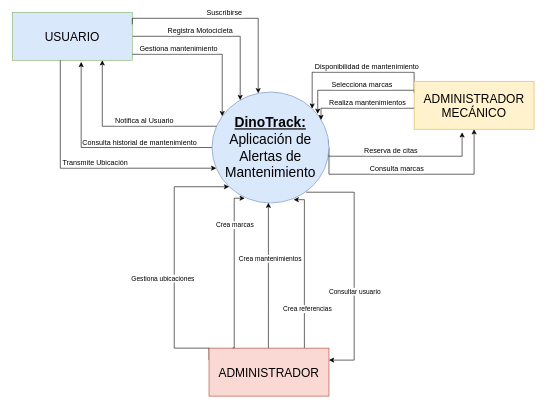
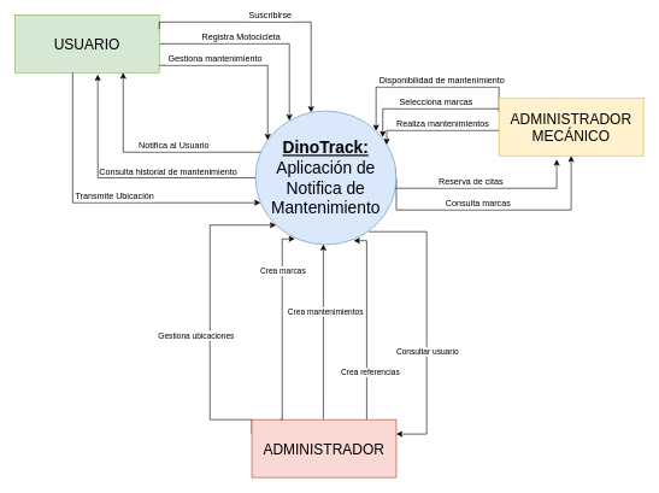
  <mxCell id="0" />
  <mxCell id="1" parent="0" />
  <mxCell id="2" style="edgeStyle=orthogonalEdgeStyle;orthogonalLoop=1;jettySize=auto;html=1;entryX=0.574;entryY=1.035;entryDx=0;entryDy=0;entryPerimeter=0;rounded=0;" parent="1" source="8" target="11" edge="1"><mxGeometry relative="1" as="geometry"><mxPoint x="140" y="110" as="targetPoint" /></mxGeometry></mxCell>
  <mxCell id="3" value="Consulta historial de mantenimiento" style="edgeLabel;html=1;align=center;verticalAlign=middle;resizable=0;points=[];rotation=0;fontSize=12;" parent="2" vertex="1" connectable="0"><mxGeometry x="-0.194" y="-26" relative="1" as="geometry"><mxPoint x="23" y="17" as="offset" /></mxGeometry></mxCell>
  <mxCell id="4" style="edgeStyle=orthogonalEdgeStyle;orthogonalLoop=1;jettySize=auto;html=1;entryX=0.5;entryY=1;entryDx=0;entryDy=0;exitX=1;exitY=0.5;exitDx=0;exitDy=0;rounded=0;" parent="1" source="8" target="35" edge="1"><mxGeometry relative="1" as="geometry"><Array as="points"><mxPoint x="548" y="290" /><mxPoint x="790" y="290" /></Array></mxGeometry></mxCell>
  <mxCell id="5" value="Consulta marcas" style="edgeLabel;html=1;align=center;verticalAlign=middle;resizable=0;points=[];fontSize=12;" parent="4" vertex="1" connectable="0"><mxGeometry x="-0.084" y="-2" relative="1" as="geometry"><mxPoint x="-9" y="-12" as="offset" /></mxGeometry></mxCell>
  <mxCell id="6" style="edgeStyle=orthogonalEdgeStyle;orthogonalLoop=1;jettySize=auto;html=1;entryX=0.4;entryY=1.063;entryDx=0;entryDy=0;entryPerimeter=0;exitX=0.994;exitY=0.429;exitDx=0;exitDy=0;exitPerimeter=0;rounded=0;" parent="1" source="8" target="35" edge="1"><mxGeometry relative="1" as="geometry"><Array as="points"><mxPoint x="547" y="260" /><mxPoint x="770" y="260" /></Array></mxGeometry></mxCell>
  <mxCell id="7" value="Reserva de citas" style="edgeLabel;html=1;align=center;verticalAlign=middle;resizable=0;points=[];fontSize=12;" parent="6" vertex="1" connectable="0"><mxGeometry x="-0.02" y="3" relative="1" as="geometry"><mxPoint x="-11" y="-7" as="offset" /></mxGeometry></mxCell>
- <mxCell id="8" value="&lt;font style=&quot;font-size: 23px;&quot;&gt;&lt;b&gt;&lt;u&gt;DinoTrack:&lt;br style=&quot;font-size: 23px;&quot;&gt;&lt;/u&gt;&lt;/b&gt;&lt;/font&gt;&lt;font style=&quot;font-size: 23px;&quot;&gt;Aplicación de Alertas de Mantenimiento&lt;/font&gt;" style="ellipse;whiteSpace=wrap;html=1;fillColor=#dae8fc;strokeColor=#6c8ebf;fontSize=23;" parent="1" vertex="1"><mxGeometry x="353" y="153" width="195" height="185" as="geometry" /></mxCell>
+ <mxCell id="8" value="&lt;font style=&quot;font-size: 23px;&quot;&gt;&lt;b&gt;&lt;u&gt;DinoTrack:&lt;br style=&quot;font-size: 23px;&quot;&gt;&lt;/u&gt;&lt;/b&gt;&lt;/font&gt;&lt;font style=&quot;font-size: 23px;&quot;&gt;Aplicación de Notifica de Mantenimiento&lt;/font&gt;" style="ellipse;whiteSpace=wrap;html=1;fillColor=#dae8fc;strokeColor=#6c8ebf;fontSize=23;" parent="1" vertex="1"><mxGeometry x="353" y="153" width="195" height="185" as="geometry" /></mxCell>
  <mxCell id="9" style="edgeStyle=orthogonalEdgeStyle;orthogonalLoop=1;jettySize=auto;html=1;rounded=0;" parent="1" source="11" target="8" edge="1"><mxGeometry relative="1" as="geometry"><Array as="points"><mxPoint x="400" y="60" /></Array></mxGeometry></mxCell>
  <mxCell id="10" value="Registra Motocicleta" style="edgeLabel;html=1;align=center;verticalAlign=middle;resizable=0;points=[];rotation=0;fontSize=12;" parent="9" vertex="1" connectable="0"><mxGeometry x="-0.13" y="-34" relative="1" as="geometry"><mxPoint x="-13" y="-44" as="offset" /></mxGeometry></mxCell>
- <mxCell id="11" value="USUARIO" style="rounded=0;whiteSpace=wrap;html=1;fillColor=#dae8fc;strokeColor=#82b366;fontSize=20;" parent="1" vertex="1"><mxGeometry x="20" y="20" width="200" height="80" as="geometry" /></mxCell>
+ <mxCell id="11" value="USUARIO" style="rounded=0;whiteSpace=wrap;html=1;fillColor=#d5e8d4;strokeColor=#82b366;fontSize=20;" parent="1" vertex="1"><mxGeometry x="20" y="20" width="200" height="80" as="geometry" /></mxCell>
  <mxCell id="12" style="orthogonalLoop=1;jettySize=auto;html=1;rounded=0;edgeStyle=orthogonalEdgeStyle;" parent="1" edge="1"><mxGeometry relative="1" as="geometry"><mxPoint x="447" y="580" as="sourcePoint" /><mxPoint x="447" y="337.56" as="targetPoint" /><Array as="points"><mxPoint x="447" y="510" /><mxPoint x="447" y="510" /></Array></mxGeometry></mxCell>
  <mxCell id="13" style="rounded=0;orthogonalLoop=1;jettySize=auto;html=1;exitX=0;exitY=0.25;exitDx=0;exitDy=0;entryX=0;entryY=1;entryDx=0;entryDy=0;edgeStyle=orthogonalEdgeStyle;" parent="1" source="18" target="8" edge="1"><mxGeometry relative="1" as="geometry"><mxPoint x="290" y="573.57" as="sourcePoint" /><mxPoint x="312.71" y="320" as="targetPoint" /><Array as="points"><mxPoint x="290" y="580" /><mxPoint x="290" y="311" /></Array></mxGeometry></mxCell>
  <mxCell id="14" value="Gestiona ubicaciones" style="edgeLabel;html=1;align=center;verticalAlign=middle;resizable=0;points=[];" parent="13" vertex="1" connectable="0"><mxGeometry x="0.244" y="2" relative="1" as="geometry"><mxPoint x="-18" y="78" as="offset" /></mxGeometry></mxCell>
  <mxCell id="15" style="edgeStyle=orthogonalEdgeStyle;rounded=0;orthogonalLoop=1;jettySize=auto;html=1;entryX=0.698;entryY=0.97;entryDx=0;entryDy=0;entryPerimeter=0;" parent="1" target="8" edge="1"><mxGeometry relative="1" as="geometry"><mxPoint x="507" y="580" as="sourcePoint" /><mxPoint x="506.545" y="329.12" as="targetPoint" /><Array as="points"><mxPoint x="507" y="333" /></Array></mxGeometry></mxCell>
  <mxCell id="16" value="Crea mantenimientos" style="edgeLabel;html=1;align=center;verticalAlign=middle;resizable=0;points=[];" parent="15" vertex="1" connectable="0"><mxGeometry x="0.347" y="4" relative="1" as="geometry"><mxPoint x="-54" y="29" as="offset" /></mxGeometry></mxCell>
  <mxCell id="17" value="Crea referencias" style="edgeLabel;html=1;align=center;verticalAlign=middle;resizable=0;points=[];" parent="15" vertex="1" connectable="0"><mxGeometry x="-0.123" y="1" relative="1" as="geometry"><mxPoint x="5" y="50" as="offset" /></mxGeometry></mxCell>
  <mxCell id="18" value="ADMINISTRADOR" style="rounded=0;whiteSpace=wrap;html=1;fillColor=#fad9d5;strokeColor=#ae4132;fontSize=20;" parent="1" vertex="1"><mxGeometry x="348" y="580" width="200" height="80" as="geometry" /></mxCell>
  <mxCell id="19" style="edgeStyle=orthogonalEdgeStyle;orthogonalLoop=1;jettySize=auto;html=1;rounded=0;exitX=1;exitY=1;exitDx=0;exitDy=0;" parent="1" target="18" edge="1"><mxGeometry relative="1" as="geometry"><mxPoint x="510.003" y="319.998" as="sourcePoint" /><mxPoint x="513.55" y="569.1" as="targetPoint" /><Array as="points"><mxPoint x="590" y="320" /><mxPoint x="590" y="600" /></Array></mxGeometry></mxCell>
  <mxCell id="20" value="Consultar usuario" style="edgeLabel;html=1;align=center;verticalAlign=middle;resizable=0;points=[];rotation=0;" parent="19" vertex="1" connectable="0"><mxGeometry x="-0.065" y="2" relative="1" as="geometry"><mxPoint x="-2" y="57" as="offset" /></mxGeometry></mxCell>
  <mxCell id="21" style="edgeStyle=orthogonalEdgeStyle;orthogonalLoop=1;jettySize=auto;html=1;exitX=1;exitY=0.25;exitDx=0;exitDy=0;rounded=0;" parent="1" source="11" target="8" edge="1"><mxGeometry relative="1" as="geometry"><mxPoint x="230" y="70" as="sourcePoint" /><mxPoint x="392" y="190" as="targetPoint" /><Array as="points"><mxPoint x="220" y="30" /><mxPoint x="430" y="30" /></Array></mxGeometry></mxCell>
  <mxCell id="22" value="Suscribirse&amp;nbsp;" style="edgeLabel;html=1;align=center;verticalAlign=middle;resizable=0;points=[];rotation=0;fontSize=12;" parent="21" vertex="1" connectable="0"><mxGeometry x="-0.242" y="-14" relative="1" as="geometry"><mxPoint x="33" y="-24" as="offset" /></mxGeometry></mxCell>
  <mxCell id="23" style="edgeStyle=orthogonalEdgeStyle;orthogonalLoop=1;jettySize=auto;html=1;rounded=0;" parent="1" source="11" target="8" edge="1"><mxGeometry relative="1" as="geometry"><mxPoint x="230" y="81" as="sourcePoint" /><mxPoint x="372" y="200" as="targetPoint" /><Array as="points"><mxPoint x="370" y="90" /></Array></mxGeometry></mxCell>
  <mxCell id="24" value="Gestiona mantenimiento" style="edgeLabel;html=1;align=center;verticalAlign=middle;resizable=0;points=[];rotation=0;fontSize=12;" parent="23" vertex="1" connectable="0"><mxGeometry x="-0.198" y="-29" relative="1" as="geometry"><mxPoint x="-26" y="-39" as="offset" /></mxGeometry></mxCell>
  <mxCell id="25" style="edgeStyle=orthogonalEdgeStyle;orthogonalLoop=1;jettySize=auto;html=1;startArrow=classic;startFill=1;endArrow=none;endFill=0;rounded=0;" parent="1" source="8" target="11" edge="1"><mxGeometry relative="1" as="geometry"><mxPoint x="150" y="120" as="targetPoint" /><mxPoint x="363" y="255" as="sourcePoint" /><Array as="points"><mxPoint x="100" y="280" /></Array></mxGeometry></mxCell>
  <mxCell id="26" value="Transmite Ubicación" style="edgeLabel;html=1;align=center;verticalAlign=middle;resizable=0;points=[];rotation=0;fontSize=12;" parent="25" vertex="1" connectable="0"><mxGeometry x="-0.328" y="-18" relative="1" as="geometry"><mxPoint x="-55" y="8" as="offset" /></mxGeometry></mxCell>
  <mxCell id="27" style="edgeStyle=orthogonalEdgeStyle;orthogonalLoop=1;jettySize=auto;html=1;entryX=0.75;entryY=1;entryDx=0;entryDy=0;rounded=0;" parent="1" source="8" target="11" edge="1"><mxGeometry relative="1" as="geometry"><mxPoint x="160" y="100" as="targetPoint" /><mxPoint x="373" y="235" as="sourcePoint" /><Array as="points"><mxPoint x="170" y="210" /></Array></mxGeometry></mxCell>
  <mxCell id="28" value="Notifica al Usuario" style="edgeLabel;html=1;align=center;verticalAlign=middle;resizable=0;points=[];rotation=0;fontSize=12;" parent="27" vertex="1" connectable="0"><mxGeometry x="-0.291" y="-22" relative="1" as="geometry"><mxPoint x="-14" y="12" as="offset" /></mxGeometry></mxCell>
  <mxCell id="29" style="edgeStyle=orthogonalEdgeStyle;orthogonalLoop=1;jettySize=auto;html=1;strokeColor=default;exitX=0;exitY=0.25;exitDx=0;exitDy=0;rounded=0;" parent="1" source="35" target="8" edge="1"><mxGeometry relative="1" as="geometry"><Array as="points"><mxPoint x="690" y="120" /><mxPoint x="520" y="120" /></Array></mxGeometry></mxCell>
  <mxCell id="30" value="Disponibilidad de mantenimiento" style="edgeLabel;html=1;align=center;verticalAlign=middle;resizable=0;points=[];fontSize=12;" parent="29" vertex="1" connectable="0"><mxGeometry x="0.041" y="-2" relative="1" as="geometry"><mxPoint x="23" y="-8" as="offset" /></mxGeometry></mxCell>
  <mxCell id="31" style="edgeStyle=orthogonalEdgeStyle;orthogonalLoop=1;jettySize=auto;html=1;exitX=0.008;exitY=0.377;exitDx=0;exitDy=0;exitPerimeter=0;entryX=0.904;entryY=0.196;entryDx=0;entryDy=0;entryPerimeter=0;rounded=0;" parent="1" source="35" target="8" edge="1"><mxGeometry relative="1" as="geometry"><mxPoint x="539" y="210" as="targetPoint" /><Array as="points"><mxPoint x="692" y="150" /><mxPoint x="529" y="150" /></Array></mxGeometry></mxCell>
  <mxCell id="32" value="Selecciona marcas" style="edgeLabel;html=1;align=center;verticalAlign=middle;resizable=0;points=[];fontSize=12;" parent="31" vertex="1" connectable="0"><mxGeometry x="0.022" y="-2" relative="1" as="geometry"><mxPoint x="7" y="-8" as="offset" /></mxGeometry></mxCell>
  <mxCell id="33" style="edgeStyle=orthogonalEdgeStyle;orthogonalLoop=1;jettySize=auto;html=1;entryX=0.932;entryY=0.252;entryDx=0;entryDy=0;entryPerimeter=0;exitX=0.012;exitY=0.618;exitDx=0;exitDy=0;exitPerimeter=0;rounded=0;" parent="1" source="35" target="8" edge="1"><mxGeometry relative="1" as="geometry"><Array as="points"><mxPoint x="692" y="180" /><mxPoint x="535" y="180" /></Array></mxGeometry></mxCell>
  <mxCell id="34" value="Realiza mantenimientos" style="edgeLabel;html=1;align=center;verticalAlign=middle;resizable=0;points=[];fontSize=12;" parent="33" vertex="1" connectable="0"><mxGeometry x="0.011" y="1" relative="1" as="geometry"><mxPoint x="7" y="-11" as="offset" /></mxGeometry></mxCell>
  <mxCell id="35" value="&lt;font style=&quot;vertical-align: inherit;&quot;&gt;&lt;font style=&quot;vertical-align: inherit;&quot;&gt;ADMINISTRADOR MECÁNICO&lt;/font&gt;&lt;/font&gt;" style="rounded=0;whiteSpace=wrap;html=1;fillColor=#fff2cc;strokeColor=#d6b656;fontSize=20;" parent="1" vertex="1"><mxGeometry x="690" y="135" width="200" height="80" as="geometry" /></mxCell>
  <mxCell id="36" style="rounded=0;orthogonalLoop=1;jettySize=auto;html=1;exitX=0.198;exitY=-0.005;exitDx=0;exitDy=0;exitPerimeter=0;strokeColor=default;edgeStyle=orthogonalEdgeStyle;entryX=0.28;entryY=0.957;entryDx=0;entryDy=0;entryPerimeter=0;" parent="1" source="18" target="8" edge="1"><mxGeometry relative="1" as="geometry"><mxPoint x="390.4" y="549.2" as="sourcePoint" /><mxPoint x="390" y="320" as="targetPoint" /><Array as="points"><mxPoint x="390" y="580" /><mxPoint x="390" y="330" /></Array></mxGeometry></mxCell>
  <mxCell id="37" value="Crea marcas" style="edgeLabel;html=1;align=center;verticalAlign=middle;resizable=0;points=[];" parent="36" vertex="1" connectable="0"><mxGeometry x="0.244" y="2" relative="1" as="geometry"><mxPoint x="2" y="-40" as="offset" /></mxGeometry></mxCell>
